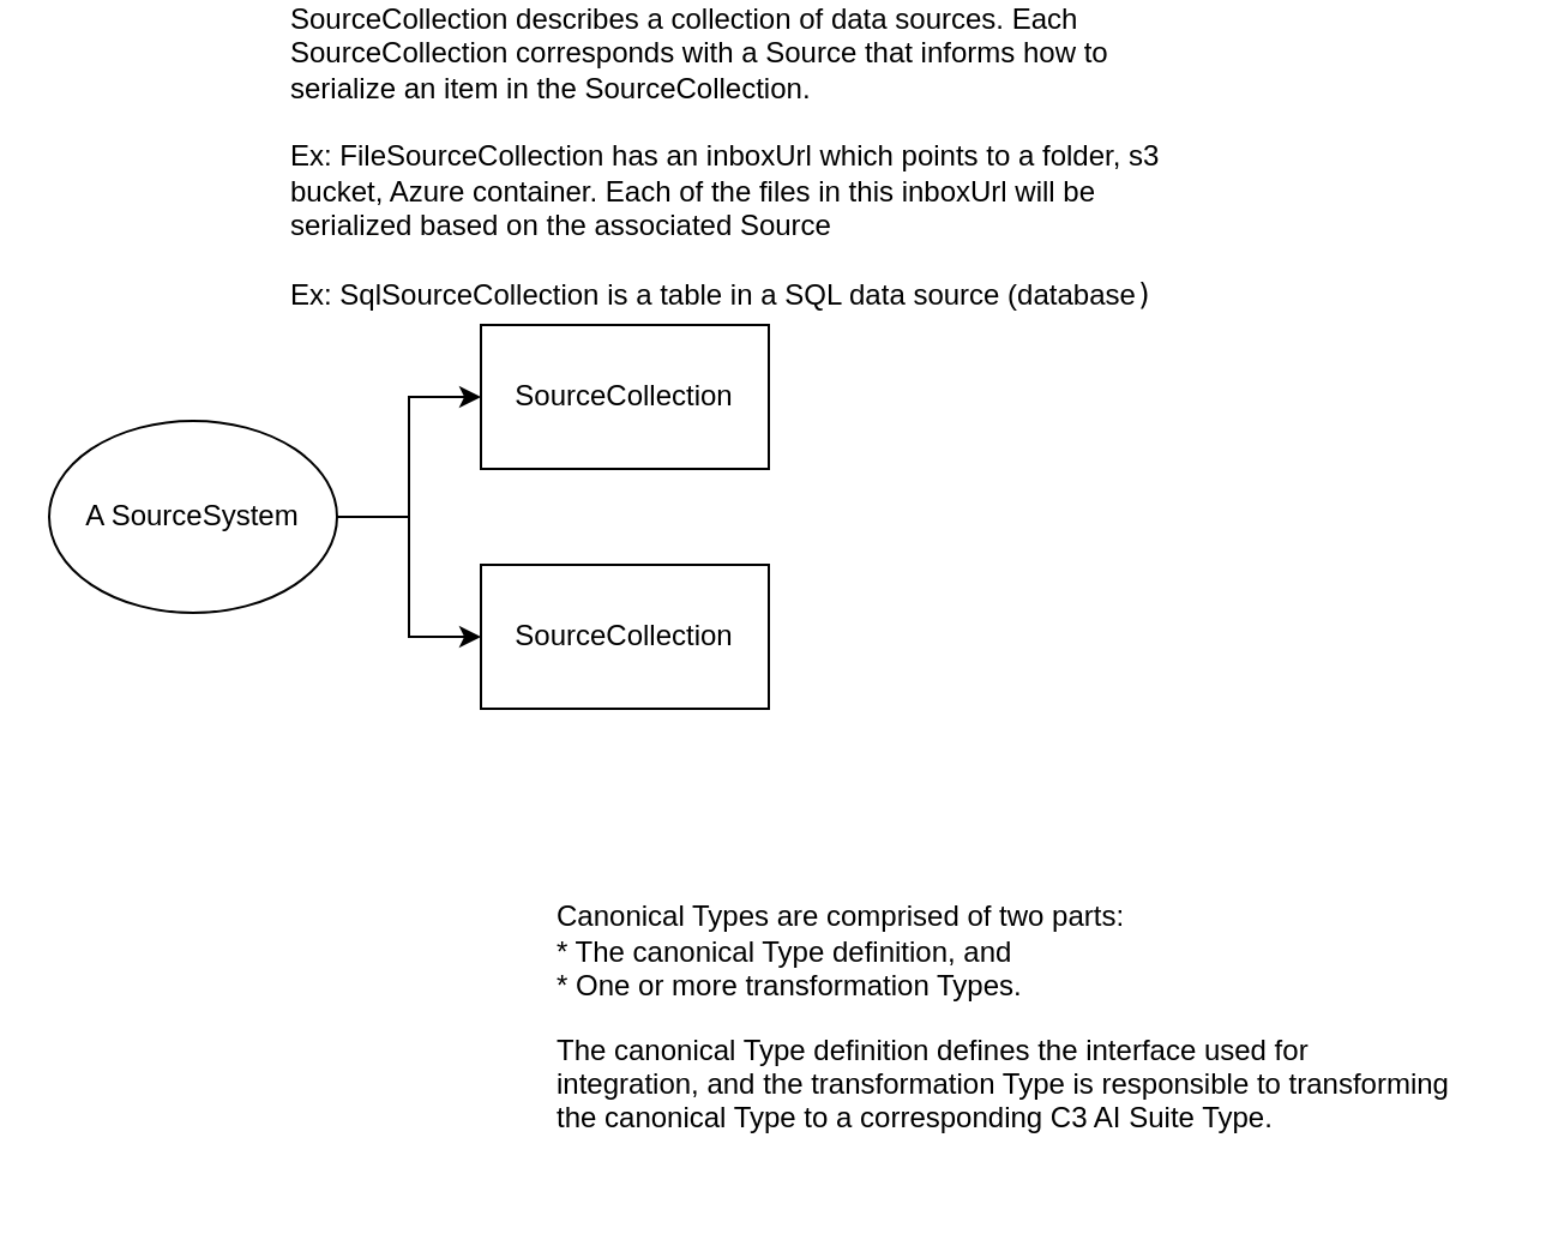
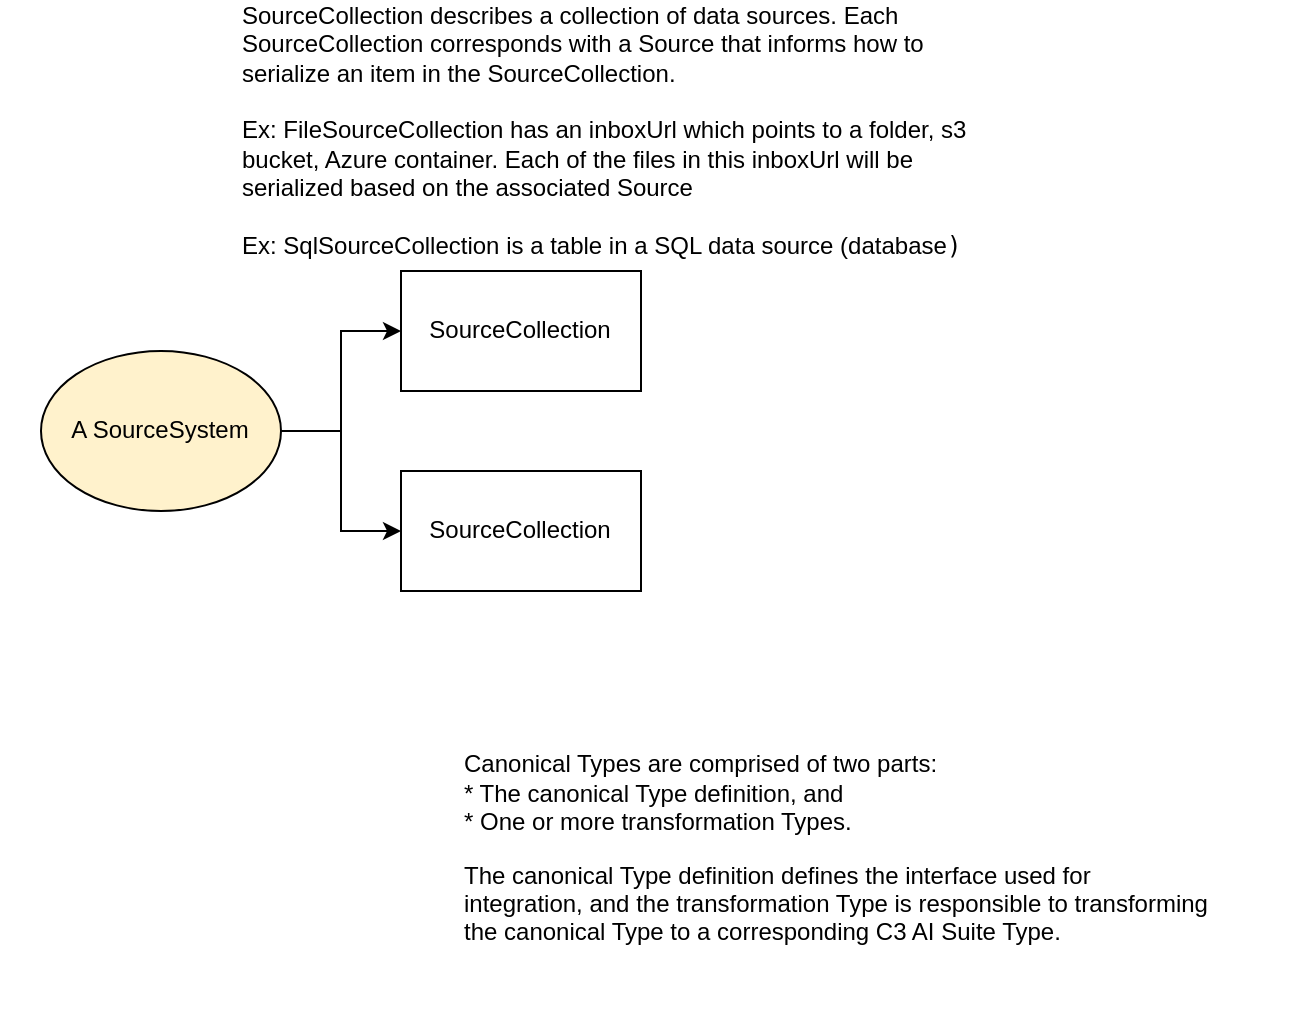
  <mxCell id="0" />
  <mxCell id="1" parent="0" />
  <mxCell id="2" style="edgeStyle=orthogonalEdgeStyle;rounded=0;orthogonalLoop=1;jettySize=auto;html=1;exitX=1;exitY=0.5;exitDx=0;exitDy=0;entryX=0;entryY=0.5;entryDx=0;entryDy=0;" edge="1" parent="1" source="4" target="5"><mxGeometry relative="1" as="geometry" /></mxCell>
  <mxCell id="3" style="edgeStyle=orthogonalEdgeStyle;rounded=0;orthogonalLoop=1;jettySize=auto;html=1;exitX=1;exitY=0.5;exitDx=0;exitDy=0;entryX=0;entryY=0.5;entryDx=0;entryDy=0;" edge="1" parent="1" source="4" target="6"><mxGeometry relative="1" as="geometry" /></mxCell>
- <mxCell id="4" value="A SourceSystem" style="ellipse;whiteSpace=wrap;html=1;" vertex="1" parent="1"><mxGeometry x="20" y="170" width="120" height="80" as="geometry" /></mxCell>
+ <mxCell id="4" value="A SourceSystem" style="ellipse;whiteSpace=wrap;html=1;fillColor=#fff2cc;" vertex="1" parent="1"><mxGeometry x="20" y="170" width="120" height="80" as="geometry" /></mxCell>
  <mxCell id="5" value="SourceCollection" style="rounded=0;whiteSpace=wrap;html=1;" vertex="1" parent="1"><mxGeometry x="200" y="130" width="120" height="60" as="geometry" /></mxCell>
  <mxCell id="6" value="SourceCollection" style="rounded=0;whiteSpace=wrap;html=1;" vertex="1" parent="1"><mxGeometry x="200" y="230" width="120" height="60" as="geometry" /></mxCell>
  <mxCell id="7" value="&lt;div align=&quot;left&quot;&gt;SourceCollection describes a collection of data sources. Each SourceCollection corresponds with a Source that informs how to serialize an item in the SourceCollection. &lt;br&gt;&lt;/div&gt;&lt;div align=&quot;left&quot;&gt;&lt;br&gt;&lt;/div&gt;&lt;div align=&quot;left&quot;&gt;Ex: FileSourceCollection has an inboxUrl which points to a folder, s3 bucket, Azure container. Each of the files in this inboxUrl will be serialized based on the associated Source&lt;/div&gt;&lt;div align=&quot;left&quot;&gt;&lt;br&gt;&lt;/div&gt;&lt;div align=&quot;left&quot;&gt;Ex: &lt;code&gt;&lt;font face=&quot;Helvetica&quot;&gt;SqlSourceCollection is a table in a SQL data source (database&lt;/font&gt;)&lt;br&gt;&lt;/code&gt;&lt;/div&gt;" style="text;html=1;strokeColor=none;fillColor=none;align=center;verticalAlign=middle;whiteSpace=wrap;rounded=0;" vertex="1" parent="1"><mxGeometry x="120" y="20" width="370" height="80" as="geometry" /></mxCell>
  <mxCell id="8" value="Canonical Types are comprised of two parts:&lt;br&gt;&lt;div&gt;* The canonical Type definition, and&lt;/div&gt;&lt;div&gt;* One or more transformation Types.&lt;/div&gt;&lt;p&gt;The canonical Type definition defines the interface used for &lt;br&gt;integration, and the transformation Type is responsible to transforming &lt;br&gt;the canonical Type to a corresponding C3 AI Suite Type.&lt;br&gt;&lt;/p&gt;" style="text;html=1;strokeColor=none;fillColor=none;align=left;verticalAlign=middle;whiteSpace=wrap;rounded=0;" vertex="1" parent="1"><mxGeometry x="230" y="360" width="395" height="130" as="geometry" /></mxCell>
